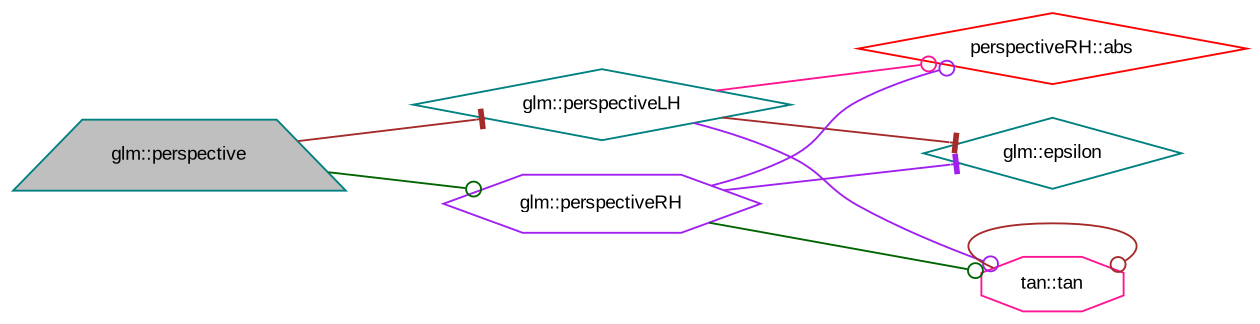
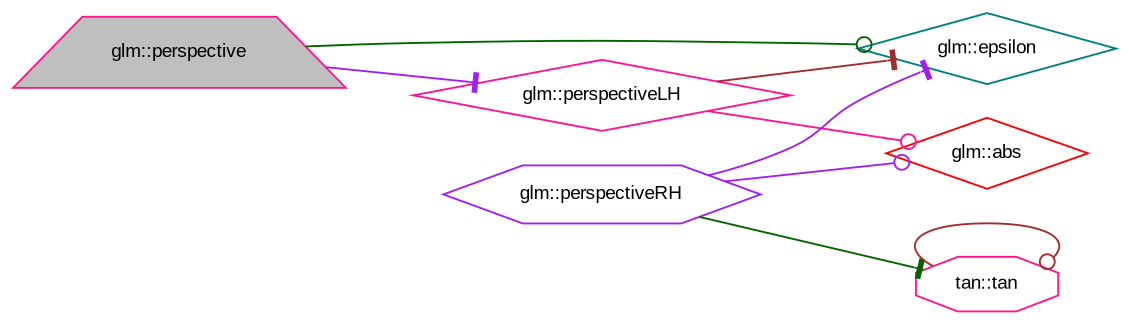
  digraph {
    fontname="Liberation Sans"
    rankdir=LR
    node [color=deeppink fillcolor=white fontname="Liberation Sans" fontsize=10 shape=diamond style=filled]
    edge [arrowhead=odot color=purple fontname="Liberation Sans" fontsize=10 labelfontname=Helvetica labelfontsize=10 style=solid]
-   n1 [color=teal fillcolor=grey75 fontcolor=black height=0.2 label="glm::perspective" shape=trapezium width=0.4]
-   n2 [color=teal height=0.2 label="glm::perspectiveLH" width=0.4]
+   n1 [fillcolor=grey75 fontcolor=black height=0.2 label="glm::perspective" shape=trapezium width=0.4]
+   n2 [height=0.2 label="glm::perspectiveLH" width=0.4]
    n3 [color=purple height=0.2 label="glm::perspectiveRH" shape=hexagon width=0.4]
-   n4 [color=red height=0.2 label="perspectiveRH::abs" width=0.4]
+   n4 [color=red height=0.2 label="glm::abs" width=0.4]
    n5 [color=teal height=0.2 label="glm::epsilon" width=0.4]
    n6 [height=0.2 label="tan::tan" shape=octagon width=0.4]
-   n1 -> n2 [arrowhead=tee color=brown]
-   n1 -> n3 [color=darkgreen]
+   n1 -> n2 [arrowhead=tee]
+   n1 -> n5 [color=darkgreen]
    n2 -> n4 [color=deeppink]
    n2 -> n5 [arrowhead=tee color=brown]
-   n2 -> n6
    n3 -> n4
    n3 -> n5 [arrowhead=tee]
-   n3 -> n6 [color=darkgreen]
+   n3 -> n6 [arrowhead=tee color=darkgreen]
    n6 -> n6 [color=brown]
  }
